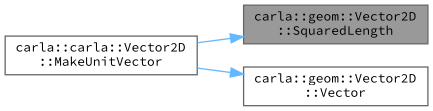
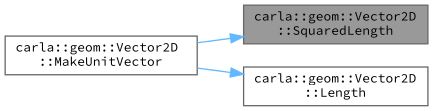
  digraph {
    fontname="Source Code Pro"
    rankdir=RL
    node [color=grey40 fillcolor=white fontname="Source Code Pro" fontsize=10 shape=box style=filled]
    edge [color=steelblue1 dir=back fontname="Source Code Pro" fontsize=10 labelfontname=Helvetica labelfontsize=10 style=solid]
    n1 [color=gray40 fillcolor=grey60 fontcolor=black height=0.2 label="carla::geom::Vector2D\l::SquaredLength" width=0.4]
-   n2 [height=0.2 label="carla::carla::Vector2D\l::MakeUnitVector" width=0.4]
-   n3 [height=0.2 label="carla::geom::Vector2D\l::Vector" width=0.4]
+   n2 [height=0.2 label="carla::geom::Vector2D\l::MakeUnitVector" width=0.4]
+   n3 [height=0.2 label="carla::geom::Vector2D\l::Length" width=0.4]
    n1 -> n2
    n3 -> n2
  }
